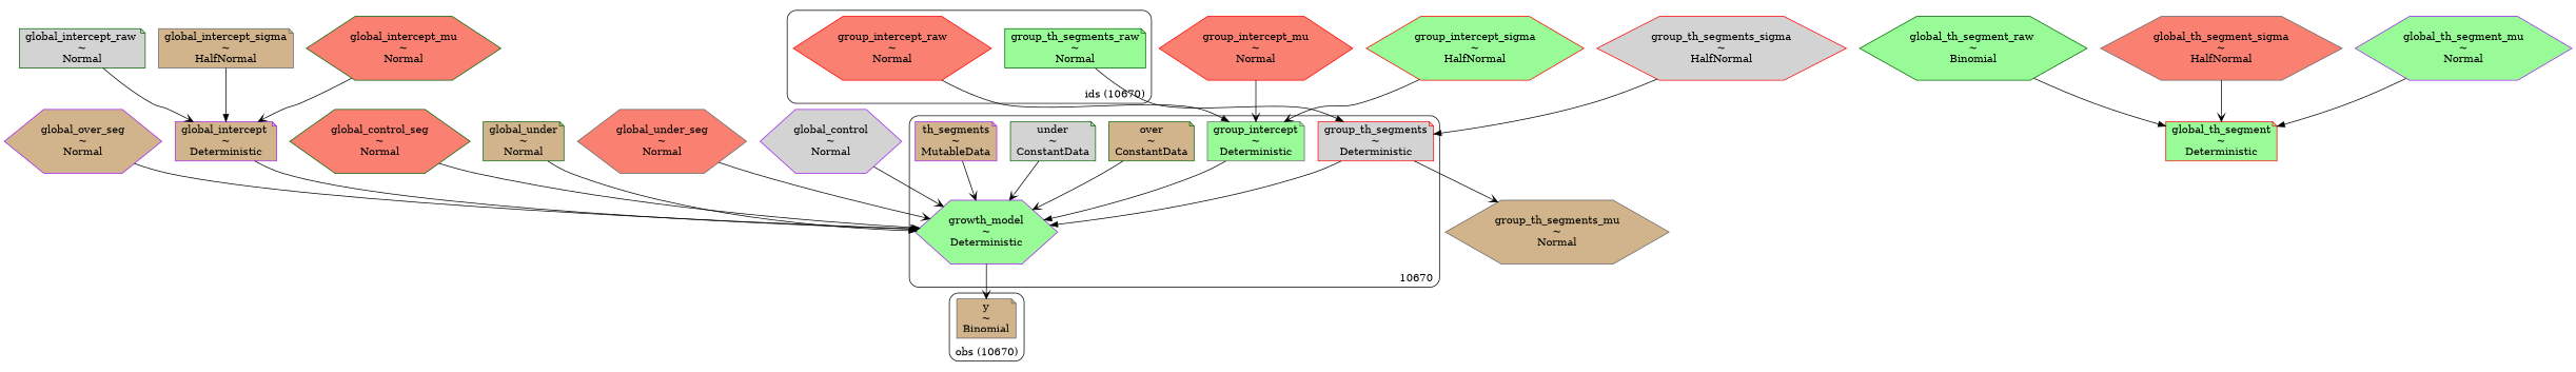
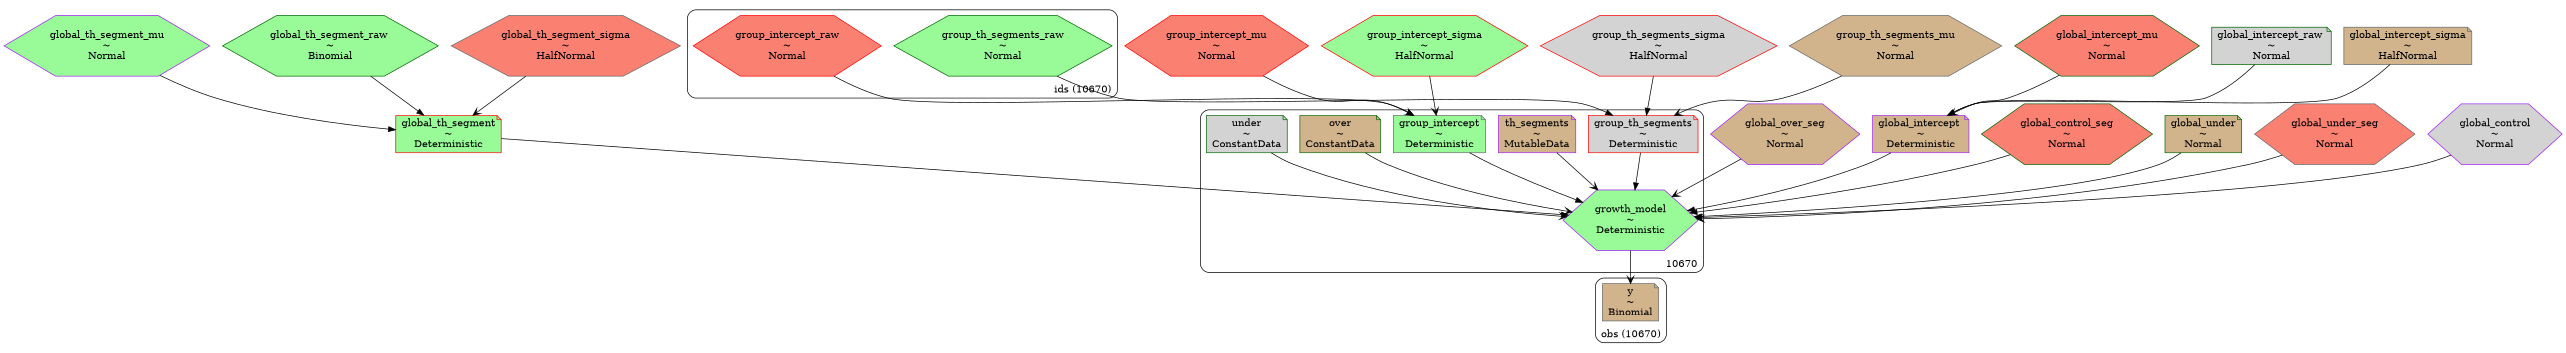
  digraph {
    node [color=darkgreen fillcolor=tan shape=hexagon style=filled]
    edge [arrowhead=vee]
    n1 [fillcolor=lightgrey label="under\n~\nConstantData" shape=note style="rounded, filled,filled"]
    n2 [color=gray40 fillcolor=palegreen label="group_intercept\n~\nDeterministic" shape=note]
    n3 [color=purple fillcolor=palegreen label="growth_model\n~\nDeterministic"]
    n4 [color=purple label="th_segments\n~\nMutableData" shape=note style="rounded, filled,filled"]
    n5 [color=red fillcolor=lightgrey label="group_th_segments\n~\nDeterministic" shape=note]
    n6 [label="over\n~\nConstantData" shape=note style="rounded, filled,filled"]
-   n7 [fillcolor=palegreen label="group_th_segments_raw\n~\nNormal" shape=note]
+   n7 [fillcolor=palegreen label="group_th_segments_raw\n~\nNormal"]
    n8 [color=red fillcolor=salmon label="group_intercept_raw\n~\nNormal"]
    n9 [color=gray40 label="y\n~\nBinomial" shape=note]
    n10 [color=red fillcolor=palegreen label="global_th_segment\n~\nDeterministic" shape=note]
    n11 [color=purple label="global_over_seg\n~\nNormal"]
    n12 [fillcolor=salmon label="global_intercept_mu\n~\nNormal"]
    n13 [color=purple label="global_intercept \n~\nDeterministic" shape=note]
    n14 [fillcolor=salmon label="global_control_seg\n~\nNormal"]
    n15 [label="global_under\n~\nNormal" shape=note]
    n16 [color=gray40 fillcolor=salmon label="global_under_seg\n~\nNormal"]
    n17 [color=red fillcolor=salmon label="group_intercept_mu\n~\nNormal"]
    n18 [color=red fillcolor=palegreen label="group_intercept_sigma\n~\nHalfNormal"]
    n19 [color=purple fillcolor=palegreen label="global_th_segment_mu\n~\nNormal"]
    n20 [color=red fillcolor=lightgrey label="group_th_segments_sigma\n~\nHalfNormal"]
    n21 [fillcolor=palegreen label="global_th_segment_raw \n~\nBinomial"]
    n22 [fillcolor=lightgrey label="global_intercept_raw \n~\nNormal" shape=note]
    n23 [color=gray40 fillcolor=salmon label="global_th_segment_sigma\n~\nHalfNormal"]
    n24 [color=purple fillcolor=lightgrey label="global_control\n~\nNormal"]
    n25 [color=gray40 label="group_th_segments_mu\n~\nNormal"]
    n26 [color=gray40 label="global_intercept_sigma\n~\nHalfNormal" shape=note]
    subgraph cluster_1 {
      label=10670
      labeljust=r
      labelloc=b
      style=rounded
      n1
      n2
      n3
      n4
      n5
      n6
    }
    subgraph cluster_2 {
      label="ids (10670)"
      labeljust=r
      labelloc=b
      style=rounded
      n7
      n8
    }
    subgraph cluster_3 {
      label="obs (10670)"
      labeljust=r
      labelloc=b
      style=rounded
      n9
    }
    n1 -> n3
    n2 -> n3 [arrowhead=normal]
    n3 -> n9
    n4 -> n3
    n5 -> n3 [arrowhead=normal]
    n6 -> n3
    n7 -> n5 [arrowhead=normal]
    n8 -> n2 [arrowhead=normal]
+   n10 -> n3 [arrowhead=normal]
    n11 -> n3
    n12 -> n13
    n13 -> n3 [arrowhead=normal]
    n14 -> n3 [arrowhead=normal]
    n15 -> n3 [arrowhead=normal]
    n16 -> n3
    n17 -> n2
    n18 -> n2
    n19 -> n10 [arrowhead=normal]
    n20 -> n5 [arrowhead=normal]
    n21 -> n10 [arrowhead=normal]
-   n22 -> n13
+   n22 -> n13 [arrowhead=normal]
    n23 -> n10
    n24 -> n3
-   n5 -> n25
+   n25 -> n5
    n26 -> n13 [arrowhead=normal]
  }
